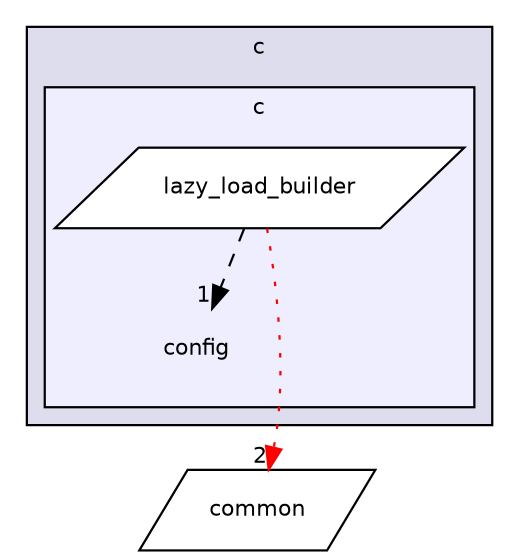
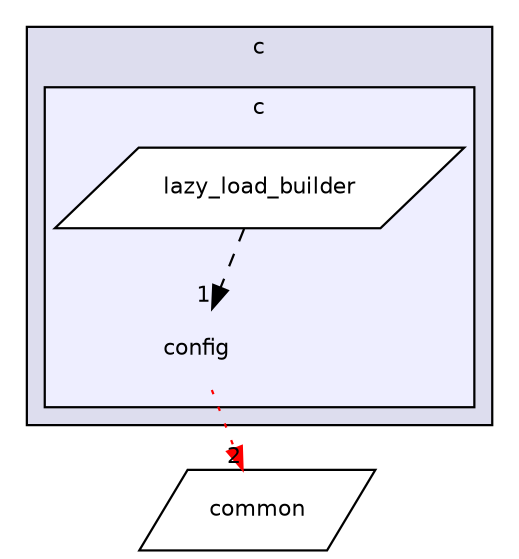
  digraph {
    compound=true
    node [color=black fontname=Helvetica fontsize=10 shape=parallelogram fillcolor=white style=filled]
    edge [labeldistance=1.5 labelfontname=Helvetica labelfontsize=10]
    n1 [label=config shape=plaintext fillcolor="" style=""]
    n2 [label=lazy_load_builder]
    n3 [label=common]
    subgraph cluster_1 {
      bgcolor="#ddddee"
      fontname=Helvetica
      fontsize=10
      label=c
      pencolor=black
      subgraph cluster_2 {
        bgcolor="#eeeeff"
        fontname=Helvetica
        fontsize=10
        label=c
        pencolor=black
        n1
        n2
      }
    }
-   n2 -> n3 [color=red headlabel=2 style=dotted]
+   n1 -> n3 [color=red headlabel=2 style=dotted]
    n2 -> n1 [color=black headlabel=1 style=dashed]
  }
